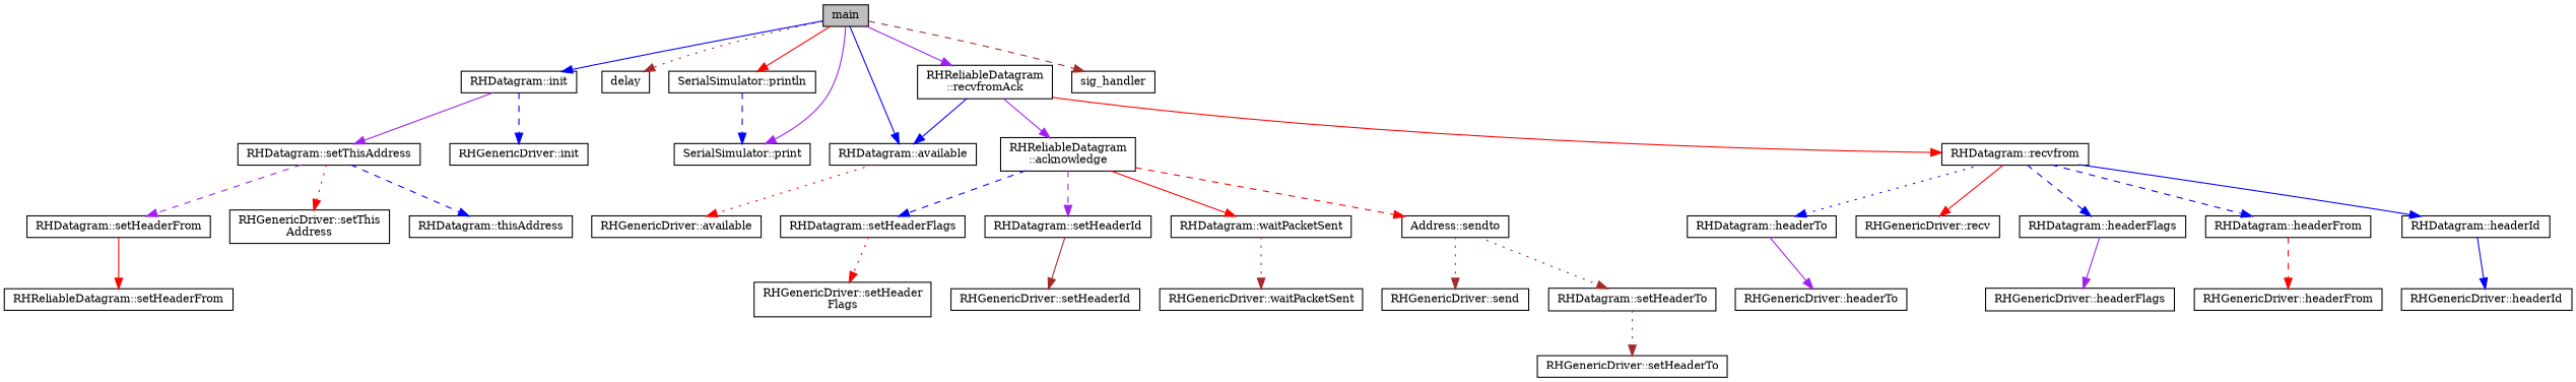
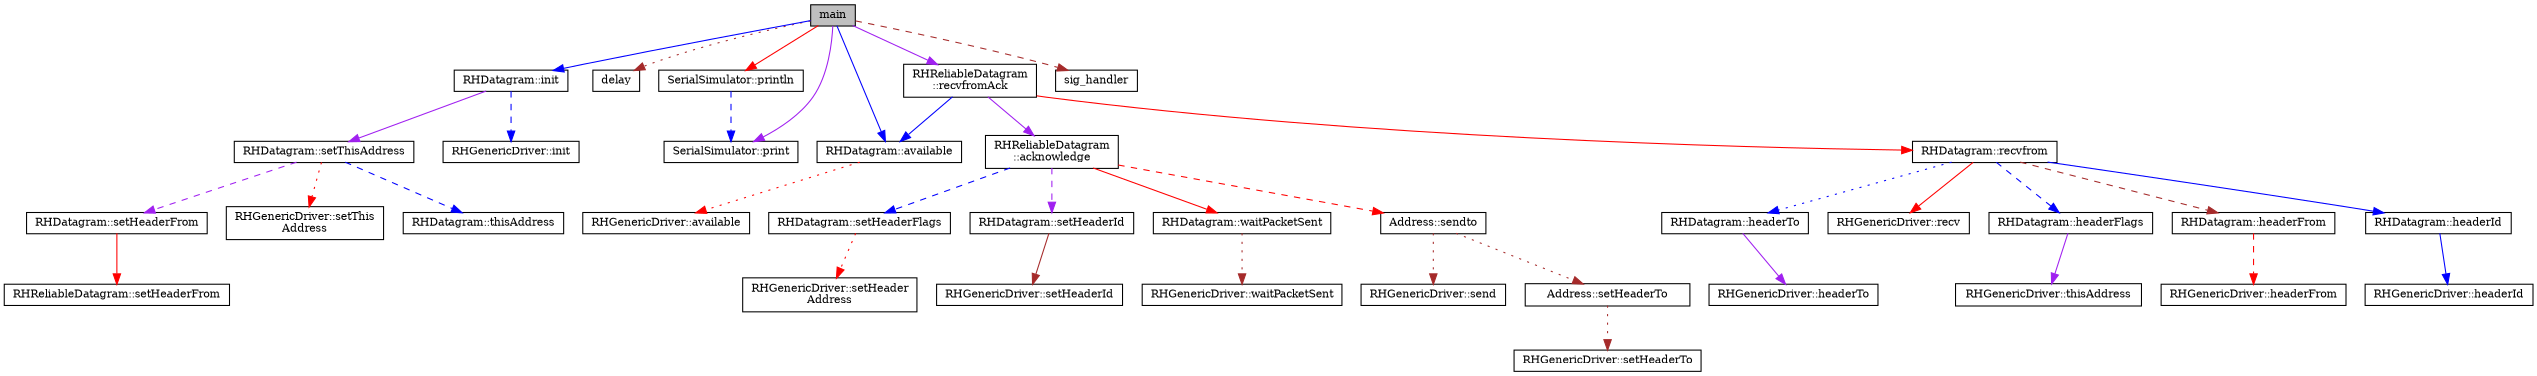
  digraph {
    fontname="DejaVu Serif"
    rankdir=TB
    node [color=black fillcolor=white fontname="DejaVu Serif" fontsize=10 shape=record style=filled]
    edge [color=blue fontname="DejaVu Serif" fontsize=10 labelfontname=Helvetica labelfontsize=10 style=solid]
    n1 [fillcolor=grey75 fontcolor=black height=0.2 label=main width=0.4]
    n2 [height=0.2 label="RHDatagram::available" width=0.4]
    n3 [height=0.2 label=delay width=0.4]
    n4 [height=0.2 label="RHDatagram::init" width=0.4]
    n5 [height=0.2 label="SerialSimulator::print" width=0.4]
    n6 [height=0.2 label="SerialSimulator::println" width=0.4]
    n7 [height=0.2 label="RHReliableDatagram\l::recvfromAck" width=0.4]
    n8 [height=0.2 label=sig_handler width=0.4]
    n9 [height=0.2 label="RHGenericDriver::available" width=0.4]
    n10 [height=0.2 label="RHGenericDriver::init" width=0.4]
    n11 [height=0.2 label="RHDatagram::setThisAddress" width=0.4]
    n12 [height=0.2 label="RHReliableDatagram\l::acknowledge" width=0.4]
    n13 [height=0.2 label="RHDatagram::recvfrom" width=0.4]
    n14 [height=0.2 label="RHDatagram::setHeaderFrom" width=0.4]
    n15 [height=0.2 label="RHGenericDriver::setThis\lAddress" width=0.4]
    n16 [height=0.2 label="RHDatagram::thisAddress" width=0.4]
    n17 [height=0.2 label="RHReliableDatagram::setHeaderFrom" width=0.4]
    n18 [height=0.2 label="Address::sendto" width=0.4]
    n19 [height=0.2 label="RHDatagram::setHeaderFlags" width=0.4]
    n20 [height=0.2 label="RHDatagram::setHeaderId" width=0.4]
    n21 [height=0.2 label="RHDatagram::waitPacketSent" width=0.4]
    n22 [height=0.2 label="RHDatagram::headerFlags" width=0.4]
    n23 [height=0.2 label="RHDatagram::headerFrom" width=0.4]
    n24 [height=0.2 label="RHDatagram::headerId" width=0.4]
    n25 [height=0.2 label="RHDatagram::headerTo" width=0.4]
    n26 [height=0.2 label="RHGenericDriver::recv" width=0.4]
    n27 [height=0.2 label="RHGenericDriver::send" width=0.4]
-   n28 [height=0.2 label="RHDatagram::setHeaderTo" width=0.4]
-   n29 [height=0.2 label="RHGenericDriver::setHeader\lFlags" width=0.4]
+   n28 [height=0.2 label="Address::setHeaderTo" width=0.4]
+   n29 [height=0.2 label="RHGenericDriver::setHeader\lAddress" width=0.4]
    n30 [height=0.2 label="RHGenericDriver::setHeaderId" width=0.4]
    n31 [height=0.2 label="RHGenericDriver::waitPacketSent" width=0.4]
    n32 [height=0.2 label="RHGenericDriver::setHeaderTo" width=0.4]
-   n33 [height=0.2 label="RHGenericDriver::headerFlags" width=0.4]
+   n33 [height=0.2 label="RHGenericDriver::thisAddress" width=0.4]
    n34 [height=0.2 label="RHGenericDriver::headerFrom" width=0.4]
    n35 [height=0.2 label="RHGenericDriver::headerId" width=0.4]
    n36 [height=0.2 label="RHGenericDriver::headerTo" width=0.4]
    n1 -> n2
    n1 -> n3 [color=brown style=dotted]
    n1 -> n4
    n1 -> n5 [color=purple]
    n1 -> n6 [color=red]
    n1 -> n7 [color=purple]
    n1 -> n8 [color=brown style=dashed]
    n2 -> n9 [color=red style=dotted]
    n4 -> n10 [style=dashed]
    n4 -> n11 [color=purple]
    n6 -> n5 [style=dashed]
    n7 -> n2
    n7 -> n12 [color=purple]
    n7 -> n13 [color=red]
    n11 -> n14 [color=purple style=dashed]
    n11 -> n15 [color=red style=dotted]
    n11 -> n16 [style=dashed]
    n12 -> n18 [color=red style=dashed]
    n12 -> n19 [style=dashed]
    n12 -> n20 [color=purple style=dashed]
    n12 -> n21 [color=red]
    n13 -> n22 [style=dashed]
-   n13 -> n23 [style=dashed]
+   n13 -> n23 [color=brown style=dashed]
    n13 -> n24
    n13 -> n25 [style=dotted]
    n13 -> n26 [color=red]
    n14 -> n17 [color=red]
    n18 -> n27 [color=brown style=dotted]
    n18 -> n28 [color=brown style=dotted]
    n19 -> n29 [color=red style=dotted]
    n20 -> n30 [color=brown]
    n21 -> n31 [color=brown style=dotted]
    n22 -> n33 [color=purple]
    n23 -> n34 [color=red style=dashed]
    n24 -> n35
    n25 -> n36 [color=purple]
    n28 -> n32 [color=brown style=dotted]
  }
